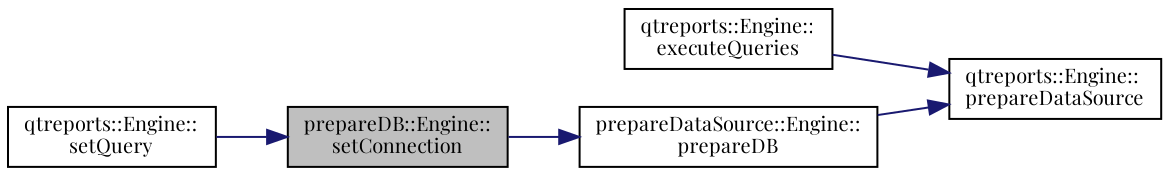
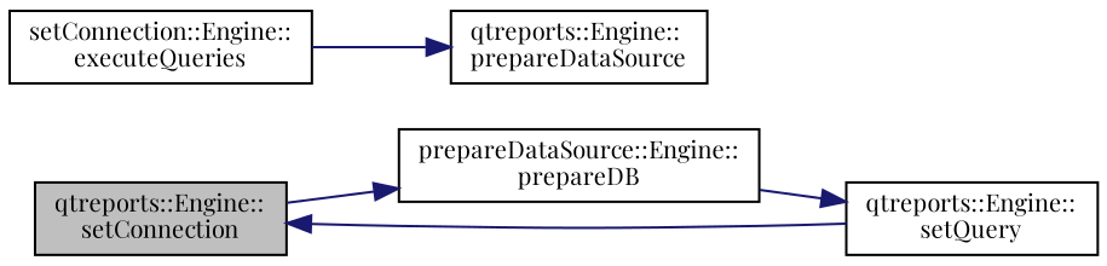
  digraph {
    fontname="Playfair Display"
    rankdir=LR
    node [color=black fontname="Playfair Display" fontsize=10 shape=record]
    edge [color=midnightblue fontname="Playfair Display" fontsize=10 labelfontname=Helvetica labelfontsize=10 style=solid]
-   n1 [fillcolor=grey75 fontcolor=black height=0.2 label="prepareDB::Engine::\lsetConnection" style=filled width=0.4]
+   n1 [fillcolor=grey75 fontcolor=black height=0.2 label="qtreports::Engine::\lsetConnection" style=filled width=0.4]
    n2 [height=0.2 label="prepareDataSource::Engine::\lprepareDB" width=0.4]
    n3 [height=0.2 label="qtreports::Engine::\lsetQuery" width=0.4]
-   n4 [height=0.2 label="qtreports::Engine::\lexecuteQueries" width=0.4]
+   n4 [height=0.2 label="setConnection::Engine::\lexecuteQueries" width=0.4]
    n5 [height=0.2 label="qtreports::Engine::\lprepareDataSource" width=0.4]
    n1 -> n2
-   n2 -> n5
+   n2 -> n3
    n3 -> n1
    n4 -> n5
  }
